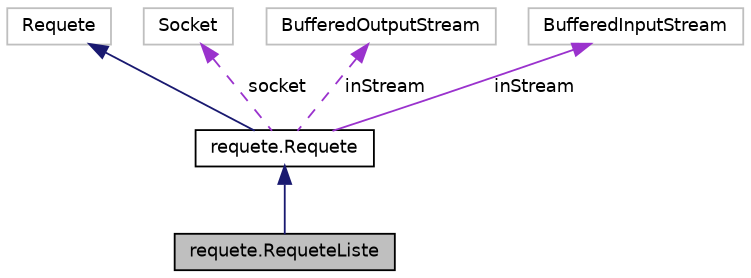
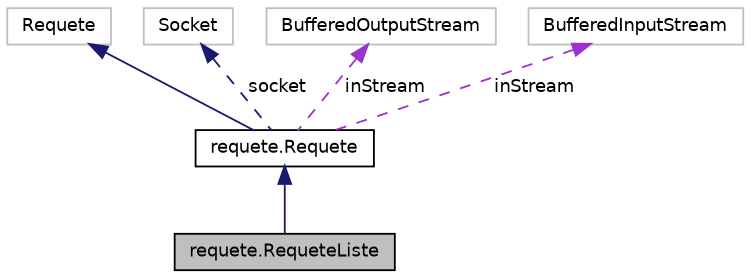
  digraph {
    node [color=grey75 fillcolor=white fontname=Helvetica fontsize=10 shape=record style=filled]
    edge [color=darkorchid3 dir=back fontname=Helvetica fontsize=10 labelfontname=Helvetica labelfontsize=10 style=dashed]
    n1 [color=black fillcolor=grey75 fontcolor=black height=0.2 label="requete.RequeteListe" width=0.4]
    n2 [color=black height=0.2 label="requete.Requete" width=0.4]
    n3 [height=0.2 label=Requete width=0.4]
    n4 [height=0.2 label=Socket width=0.4]
    n5 [height=0.2 label=BufferedOutputStream width=0.4]
    n6 [height=0.2 label=BufferedInputStream width=0.4]
    n2 -> n1 [color=midnightblue style=solid]
    n3 -> n2 [color=midnightblue style=solid]
-   n4 -> n2 [label=" socket"]
+   n4 -> n2 [color=midnightblue label=" socket"]
    n5 -> n2 [label=" inStream"]
-   n6 -> n2 [label=" inStream" style=solid]
+   n6 -> n2 [label=" inStream"]
  }
